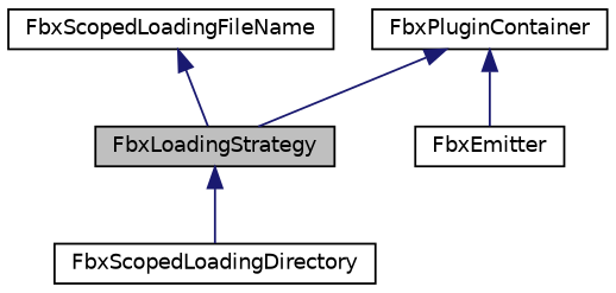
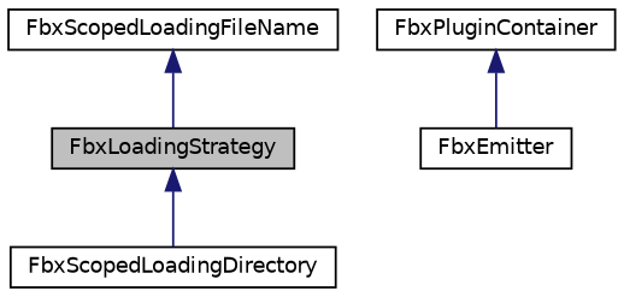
  digraph {
    node [color=black fillcolor=white fontname=Helvetica fontsize=10 shape=record style=filled]
    edge [color=midnightblue dir=back fontname=Helvetica fontsize=10 labelfontname=Helvetica labelfontsize=10 style=solid]
    n1 [fillcolor=grey75 fontcolor=black height=0.2 label=FbxLoadingStrategy width=0.4]
    n2 [height=0.2 label=FbxScopedLoadingDirectory width=0.4]
    n3 [height=0.2 label=FbxScopedLoadingFileName width=0.4]
    n4 [height=0.2 label=FbxPluginContainer width=0.4]
    n5 [height=0.2 label=FbxEmitter width=0.4]
    n1 -> n2
    n3 -> n1
-   n4 -> n1
    n4 -> n5
  }
